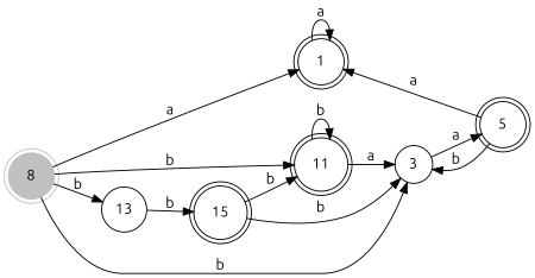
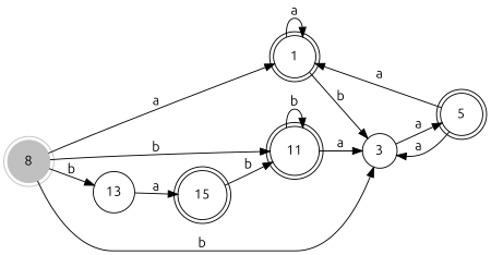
  digraph {
    fontname=Ubuntu
    rankdir=LR
    node [fontname=Ubuntu shape=doublecircle]
    edge [fontname=Ubuntu]
    8 [color=gray style=filled]
    1
    11
    13 [shape=circle]
    3 [shape=circle]
    15
    5
    8 -> 1 [label=a]
    8 -> 11 [label=b]
    8 -> 13 [label=b]
    8 -> 3 [label=b]
    1 -> 1 [label=a]
-   15 -> 3 [label=b]
+   1 -> 3 [label=b]
    11 -> 11 [label=b]
    11 -> 3 [label=a]
-   13 -> 15 [label=b]
+   13 -> 15 [label=a]
    3 -> 5 [label=a]
    15 -> 11 [label=b]
    5 -> 1 [label=a]
-   5 -> 3 [label=b]
+   5 -> 3 [label=a]
  }
